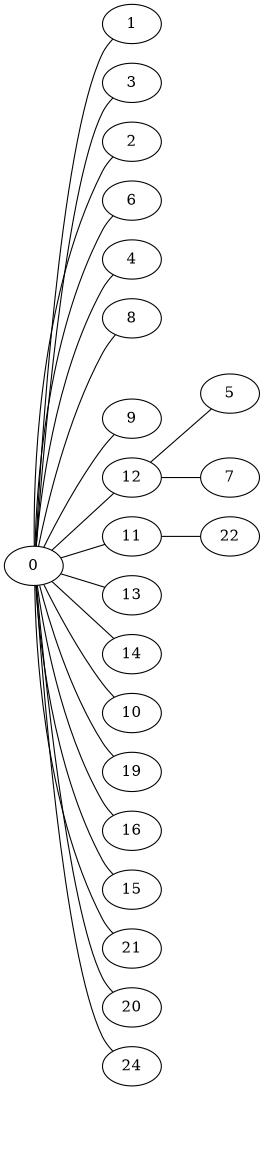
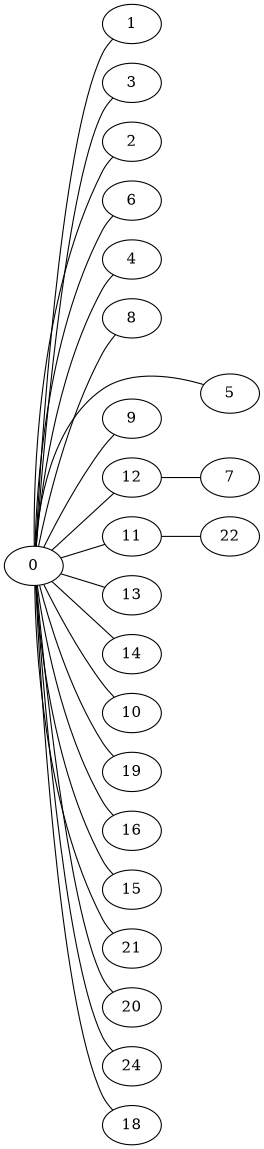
  graph {
    rankdir=LR
    0
    1
    3
    2
    6
    4
    8
    5
    9
    12
    11
    13
    14
    10
    19
    16
    15
    21
    20
    24
+   18
    7
    22
    0 -- 1
    0 -- 3
    0 -- 2
    0 -- 6
    0 -- 4
    0 -- 8
-   12 -- 5
+   0 -- 5
    0 -- 9
    0 -- 12
    0 -- 11
    0 -- 13
    0 -- 14
    0 -- 10
    0 -- 19
    0 -- 16
    0 -- 15
    0 -- 21
    0 -- 20
    0 -- 24
+   0 -- 18
    12 -- 7
    11 -- 22
  }
